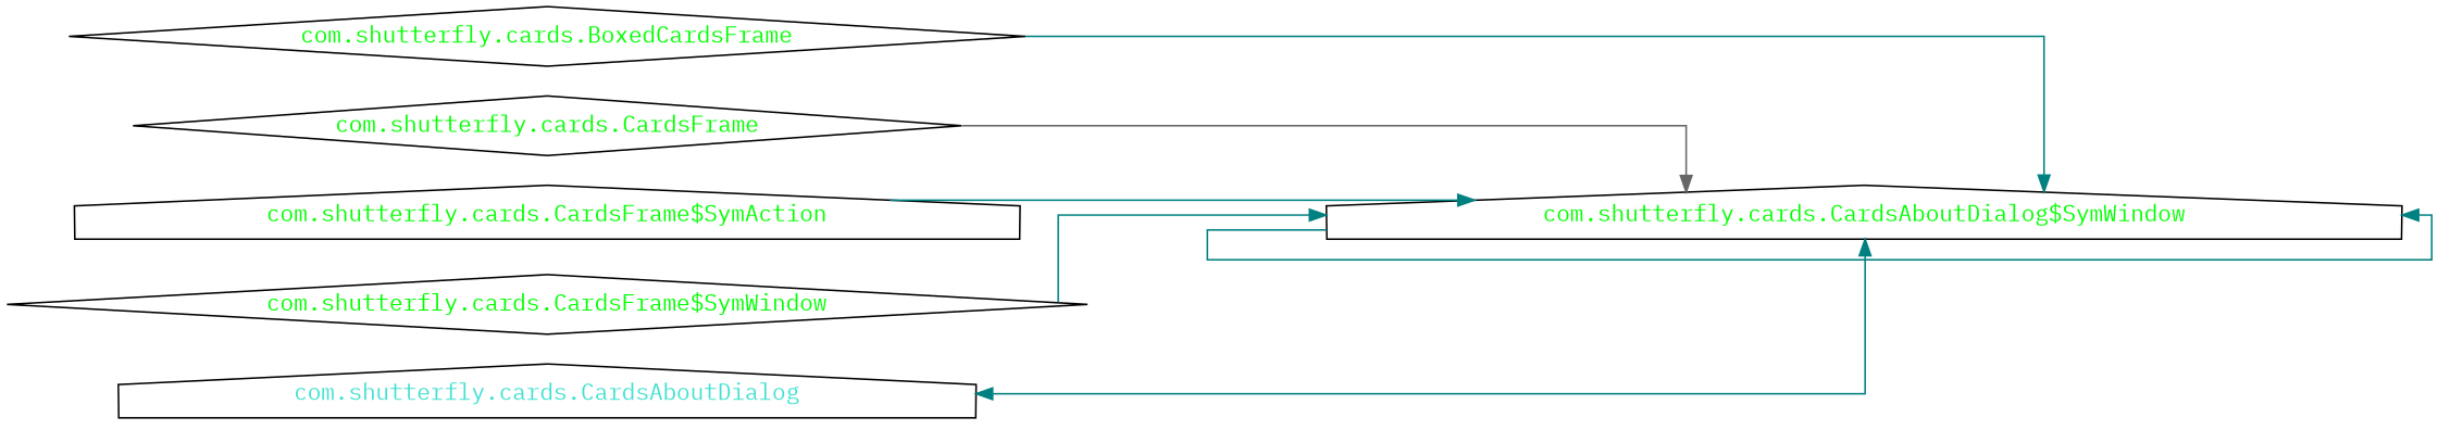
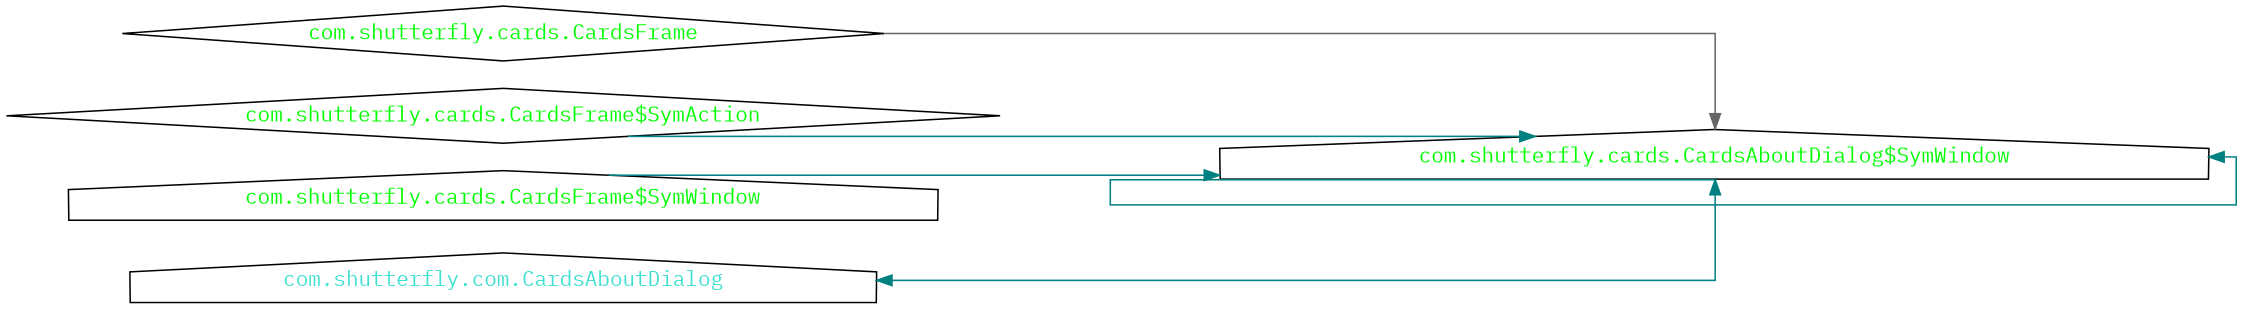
  digraph {
    concentrate=true
    fontname="IBM Plex Mono"
    rankdir=LR
    ranksep=2.0
    splines=ortho
    node [fontcolor=green fontname="IBM Plex Mono" shape=house]
    edge [color=teal fontname="IBM Plex Mono"]
    "com.shutterfly.cards.CardsAboutDialog$SymWindow"
-   "com.shutterfly.cards.BoxedCardsFrame" [shape=diamond]
    "com.shutterfly.cards.CardsFrame" [shape=diamond]
-   "com.shutterfly.cards.CardsFrame$SymAction"
-   "com.shutterfly.cards.CardsFrame$SymWindow" [shape=diamond]
-   "com.shutterfly.cards.CardsAboutDialog" [fontcolor=turquoise]
+   "com.shutterfly.cards.CardsFrame$SymAction" [shape=diamond]
+   "com.shutterfly.cards.CardsFrame$SymWindow"
+   "com.shutterfly.cards.CardsAboutDialog" [fontcolor=turquoise label="com.shutterfly.com.CardsAboutDialog"]
    "com.shutterfly.cards.CardsAboutDialog$SymWindow" -> "com.shutterfly.cards.CardsAboutDialog$SymWindow"
-   "com.shutterfly.cards.BoxedCardsFrame" -> "com.shutterfly.cards.CardsAboutDialog$SymWindow"
    "com.shutterfly.cards.CardsFrame" -> "com.shutterfly.cards.CardsAboutDialog$SymWindow" [color=gray40]
    "com.shutterfly.cards.CardsFrame$SymAction" -> "com.shutterfly.cards.CardsAboutDialog$SymWindow"
    "com.shutterfly.cards.CardsFrame$SymWindow" -> "com.shutterfly.cards.CardsAboutDialog$SymWindow"
    "com.shutterfly.cards.CardsAboutDialog" -> "com.shutterfly.cards.CardsAboutDialog$SymWindow" [dir=both]
  }
